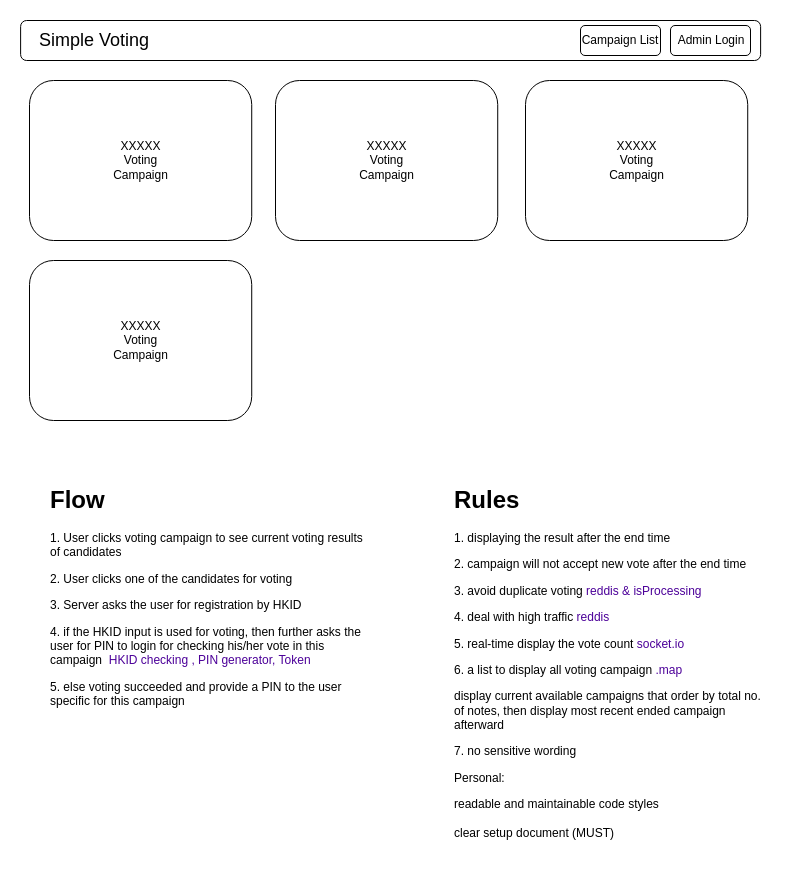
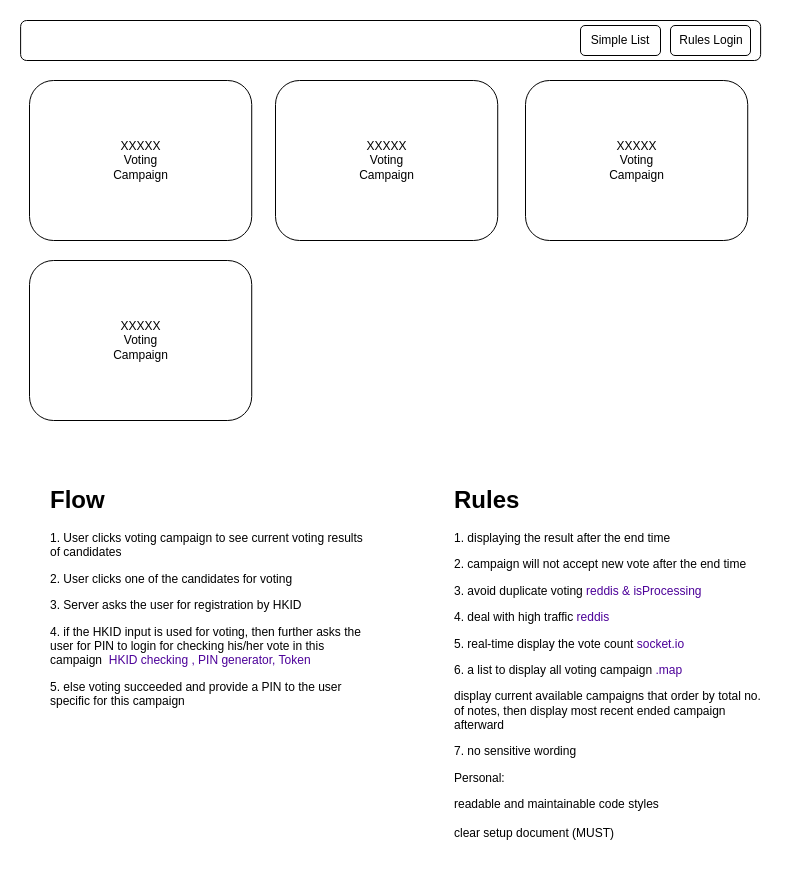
  <mxCell id="0" />
  <mxCell id="1" parent="0" />
  <mxCell id="2" value="" style="rounded=1;whiteSpace=wrap;html=1;" vertex="1" parent="1"><mxGeometry x="20.11" y="20" width="740" height="40" as="geometry" /></mxCell>
  <mxCell id="3" value="" style="rounded=1;whiteSpace=wrap;html=1;" vertex="1" parent="1"><mxGeometry x="580" y="25" width="80" height="30" as="geometry" /></mxCell>
  <mxCell id="4" value="" style="rounded=1;whiteSpace=wrap;html=1;" vertex="1" parent="1"><mxGeometry x="670" y="25" width="80" height="30" as="geometry" /></mxCell>
- <mxCell id="5" value="Admin Login" style="text;html=1;strokeColor=none;fillColor=none;align=center;verticalAlign=middle;whiteSpace=wrap;rounded=0;" vertex="1" parent="1"><mxGeometry x="671" y="30" width="80" height="20" as="geometry" /></mxCell>
+ <mxCell id="5" value="Rules Login" style="text;html=1;strokeColor=none;fillColor=none;align=center;verticalAlign=middle;whiteSpace=wrap;rounded=0;" vertex="1" parent="1"><mxGeometry x="671" y="30" width="80" height="20" as="geometry" /></mxCell>
  <mxCell id="6" value="" style="rounded=1;whiteSpace=wrap;html=1;" vertex="1" parent="1"><mxGeometry x="29" y="80" width="222.22" height="160" as="geometry" /></mxCell>
  <mxCell id="7" value="&lt;font style=&quot;font-size: 12px&quot;&gt;XXXXX&lt;br&gt;Voting&lt;br&gt;Campaign&lt;/font&gt;" style="text;html=1;strokeColor=none;fillColor=none;align=center;verticalAlign=middle;whiteSpace=wrap;rounded=0;" vertex="1" parent="1"><mxGeometry x="37.61" y="90" width="205" height="140" as="geometry" /></mxCell>
  <mxCell id="8" value="" style="rounded=1;whiteSpace=wrap;html=1;" vertex="1" parent="1"><mxGeometry x="275" y="80" width="222.22" height="160" as="geometry" /></mxCell>
  <mxCell id="9" value="&lt;font style=&quot;font-size: 12px&quot;&gt;XXXXX&lt;br&gt;Voting&lt;br&gt;Campaign&lt;/font&gt;" style="text;html=1;strokeColor=none;fillColor=none;align=center;verticalAlign=middle;whiteSpace=wrap;rounded=0;" vertex="1" parent="1"><mxGeometry x="283.61" y="90" width="205" height="140" as="geometry" /></mxCell>
  <mxCell id="10" value="" style="rounded=1;whiteSpace=wrap;html=1;" vertex="1" parent="1"><mxGeometry x="525" y="80" width="222.22" height="160" as="geometry" /></mxCell>
  <mxCell id="11" value="&lt;font style=&quot;font-size: 12px&quot;&gt;XXXXX&lt;br&gt;Voting&lt;br&gt;Campaign&lt;/font&gt;" style="text;html=1;strokeColor=none;fillColor=none;align=center;verticalAlign=middle;whiteSpace=wrap;rounded=0;" vertex="1" parent="1"><mxGeometry x="533.61" y="90" width="205" height="140" as="geometry" /></mxCell>
  <mxCell id="12" value="" style="rounded=1;whiteSpace=wrap;html=1;" vertex="1" parent="1"><mxGeometry x="29" y="260" width="222.22" height="160" as="geometry" /></mxCell>
  <mxCell id="13" value="&lt;font style=&quot;font-size: 12px&quot;&gt;XXXXX&lt;br&gt;Voting&lt;br&gt;Campaign&lt;/font&gt;" style="text;html=1;strokeColor=none;fillColor=none;align=center;verticalAlign=middle;whiteSpace=wrap;rounded=0;" vertex="1" parent="1"><mxGeometry x="37.61" y="270" width="205" height="140" as="geometry" /></mxCell>
- <mxCell id="14" value="&lt;font style=&quot;font-size: 18px&quot;&gt;Simple Voting&lt;/font&gt;" style="text;html=1;strokeColor=none;fillColor=none;align=center;verticalAlign=middle;whiteSpace=wrap;rounded=0;" vertex="1" parent="1"><mxGeometry x="29" y="30" width="130" height="20" as="geometry" /></mxCell>
  <mxCell id="15" value="&lt;h1&gt;Flow&lt;/h1&gt;&lt;p&gt;1. User clicks voting campaign to see current voting results of candidates&amp;nbsp;&lt;/p&gt;&lt;p&gt;2. User clicks one of the candidates for voting&lt;/p&gt;&lt;p&gt;3. Server asks the user for registration by HKID&lt;/p&gt;&lt;p&gt;4. if the HKID input is used for voting,&amp;nbsp;then further asks the user for PIN to login for checking his/her vote in this campaign&amp;nbsp;&lt;font color=&quot;#4c0099&quot;&gt; HKID checking , PIN generator, Token&lt;/font&gt;&lt;/p&gt;&lt;p&gt;5. else voting succeeded and provide a PIN to the user specific for this campaign&lt;/p&gt;&lt;p&gt;&lt;br&gt;&lt;/p&gt;" style="text;html=1;strokeColor=none;fillColor=none;spacing=5;spacingTop=-20;whiteSpace=wrap;overflow=hidden;rounded=0;" vertex="1" parent="1"><mxGeometry x="45.11" y="480" width="323.89" height="290" as="geometry" /></mxCell>
  <mxCell id="16" value="&lt;h1&gt;Rules&lt;/h1&gt;&lt;p&gt;1. displaying the result after the end time&lt;/p&gt;&lt;p&gt;2. campaign will not accept new vote after the end time&lt;/p&gt;&lt;p&gt;3. avoid duplicate voting &lt;font color=&quot;#4c0099&quot;&gt;reddis &amp;amp; isProcessing&lt;/font&gt;&lt;/p&gt;&lt;p&gt;&lt;span&gt;4. deal with high traffic&lt;/span&gt;&lt;span&gt; &lt;/span&gt;&lt;font color=&quot;#4c0099&quot;&gt;reddis&lt;/font&gt;&lt;/p&gt;&lt;p&gt;5. real-time display the vote count &lt;font color=&quot;#4c0099&quot;&gt;socket.io&lt;/font&gt;&lt;/p&gt;&lt;p&gt;6. a list to display all voting campaign &lt;font color=&quot;#4c0099&quot;&gt;.map&lt;/font&gt;&lt;/p&gt;&lt;p&gt;display current available campaigns that order by total no. of notes, then display most recent ended campaign afterward&lt;/p&gt;&lt;p&gt;7. no sensitive wording&amp;nbsp;&lt;/p&gt;&lt;p&gt;Personal:&amp;nbsp;&lt;/p&gt;readable and maintainable code styles&lt;br&gt;&lt;br&gt;clear setup document (MUST)&lt;br&gt;" style="text;html=1;strokeColor=none;fillColor=none;spacing=5;spacingTop=-20;whiteSpace=wrap;overflow=hidden;rounded=0;" vertex="1" parent="1"><mxGeometry x="449" y="480" width="320" height="390" as="geometry" /></mxCell>
- <mxCell id="17" value="Campaign List" style="text;html=1;strokeColor=none;fillColor=none;align=center;verticalAlign=middle;whiteSpace=wrap;rounded=0;" vertex="1" parent="1"><mxGeometry x="580" y="30" width="80" height="20" as="geometry" /></mxCell>
+ <mxCell id="17" value="Simple List" style="text;html=1;strokeColor=none;fillColor=none;align=center;verticalAlign=middle;whiteSpace=wrap;rounded=0;" vertex="1" parent="1"><mxGeometry x="580" y="30" width="80" height="20" as="geometry" /></mxCell>
